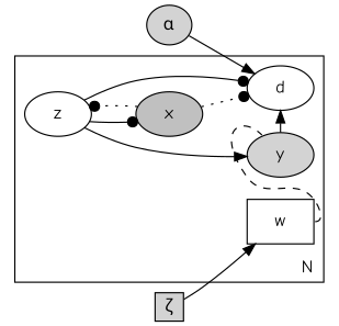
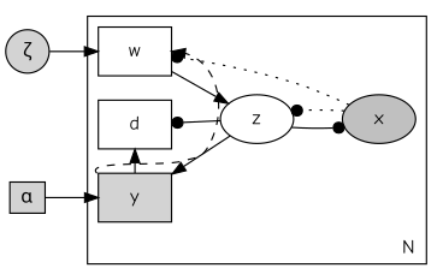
  digraph {
    fontname="Comic Neue"
    rankdir=LR
    node [fontname="Comic Neue" shape=ellipse style=filled]
    edge [fontname="Comic Neue"]
-   n1 [height=0.2 label="α" width=0.25]
-   n2 [height=0.2 label="ζ" shape=box width=0.25]
-   n3 [label=d style=""]
-   n4 [label=y]
+   n1 [height=0.2 label="α" shape=box width=0.25]
+   n2 [height=0.2 label="ζ" width=0.25]
+   n3 [label=d shape=box style=""]
+   n4 [label=y shape=box]
    n5 [label=w shape=box style=""]
    n6 [fillcolor=white label=z]
    n7 [fillcolor=grey label=x]
    subgraph sub_1 {
      rank=same
      n1
      n2
    }
    subgraph cluster_2 {
      label=N
      labeljust=r
      labelloc=b
      n6
      n7
      subgraph sub_3 {
        label=N
        labeljust=r
        labelloc=b
        rank=same
        n3
        n4
        n5
      }
    }
-   n1 -> n3
+   n1 -> n4
    n2 -> n5
    n4 -> n3
    n4 -> n5 [arrowhead=normal headport=e style=dashed tailport=nw]
+   n5 -> n6
    n6 -> n3 [arrowhead=dot style=solid]
    n6 -> n4
    n6 -> n7 [arrowhead=dot]
-   n7 -> n3 [arrowhead=dot style=dotted]
+   n7 -> n5 [arrowhead=dot style=dotted]
    n7 -> n6 [arrowhead=dot style=dotted]
  }
